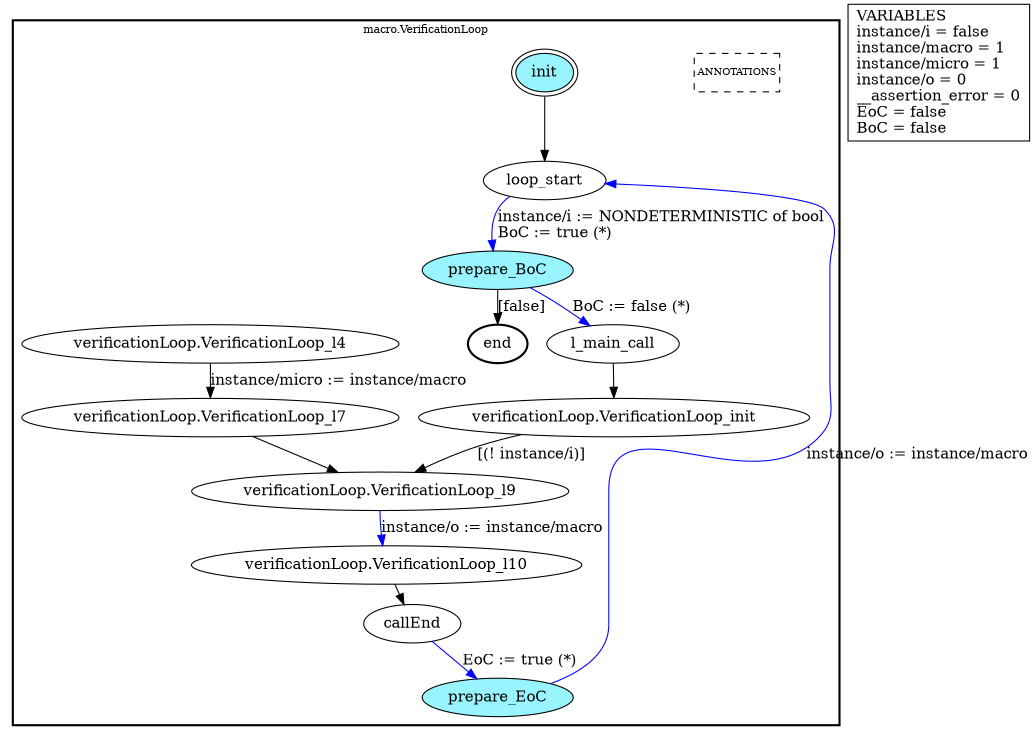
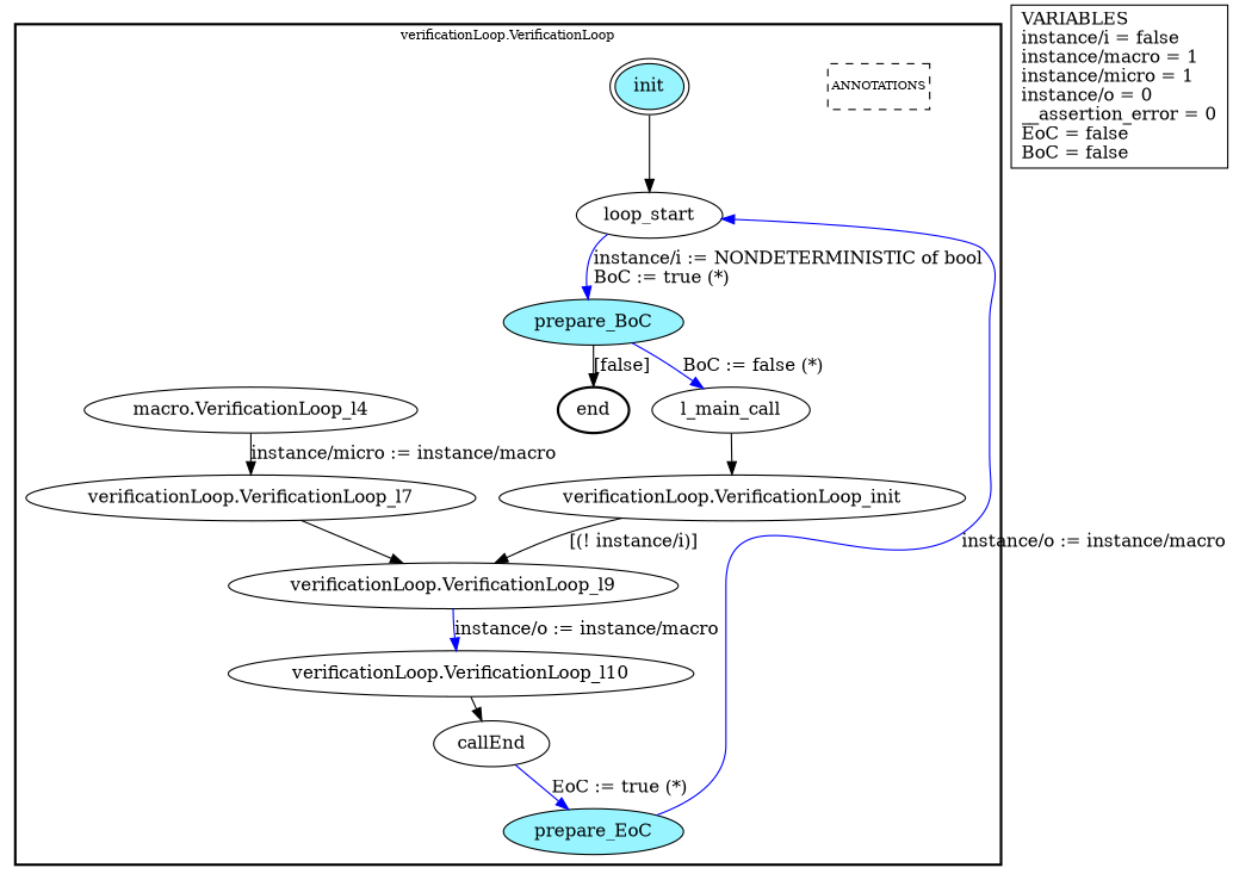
  digraph {
    node [fillcolor=white shape=ellipse style=filled color=black]
    edge [color=black]
    n1 [fontsize=9 label=ANNOTATIONS margin="0.04,0.04" shape=rectangle style=dashed color=""]
    n2 [fillcolor=cadetblue1 label=init peripheries=2]
    n3 [label=loop_start]
    n4 [fillcolor=cadetblue1 label=end style=bold]
    n5 [fillcolor=cadetblue1 label=prepare_BoC]
    n6 [label=l_main_call]
    n7 [label="verificationLoop.VerificationLoop_init"]
    n8 [label=callEnd]
    n9 [fillcolor=cadetblue1 label=prepare_EoC]
    n10 [label="verificationLoop.VerificationLoop_l9"]
-   n11 [label="verificationLoop.VerificationLoop_l4"]
+   n11 [label="macro.VerificationLoop_l4"]
    n12 [label="verificationLoop.VerificationLoop_l7"]
    n13 [label="verificationLoop.VerificationLoop_l10"]
    n14 [fillcolor=lightgray label="VARIABLES\linstance/i = false\linstance/macro = 1\linstance/micro = 1\linstance/o = 0\l__assertion_error = 0\lEoC = false\lBoC = false\l" shape=rectangle style="" color=""]
    subgraph cluster_1 {
      color=black
      fontsize=10
-     label="macro.VerificationLoop"
+     label="verificationLoop.VerificationLoop"
      ranksep=0.4
      style=bold
      n1
      n2
      n3
      n4
      n5
      n6
      n7
      n8
      n9
      n10
      n11
      n12
      n13
    }
    n2 -> n3
    n3 -> n5 [color=blue label="instance/i := NONDETERMINISTIC of bool\lBoC := true (*)\l"]
    n5 -> n4 [label="[false]"]
    n5 -> n6 [color=blue label="BoC := false (*)"]
    n6 -> n7
    n7 -> n10 [label="[(! instance/i)]"]
    n8 -> n9 [color=blue label="EoC := true (*)"]
    n9 -> n3 [color=blue label="instance/o := instance/macro"]
    n10 -> n13 [color=blue label="instance/o := instance/macro"]
    n11 -> n12 [label="instance/micro := instance/macro"]
    n12 -> n10
    n13 -> n8
  }
